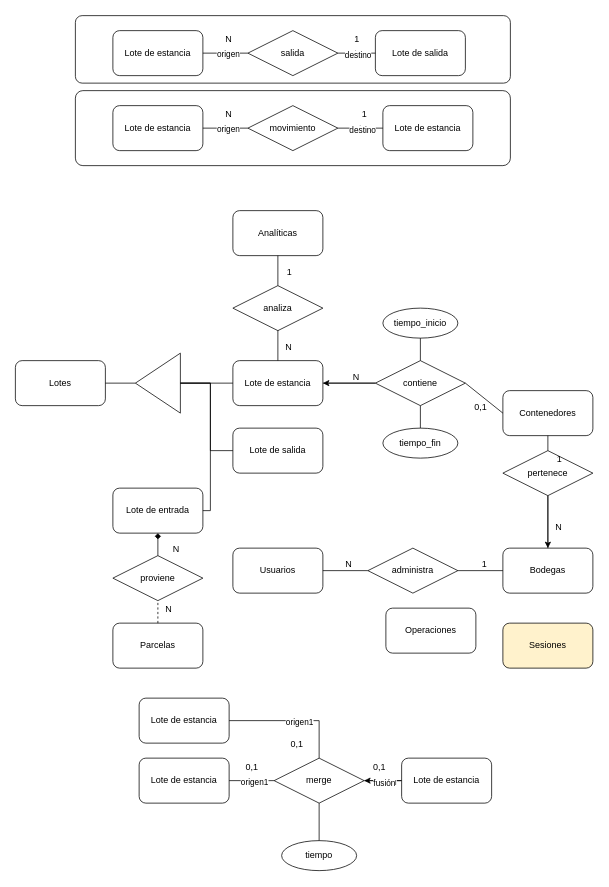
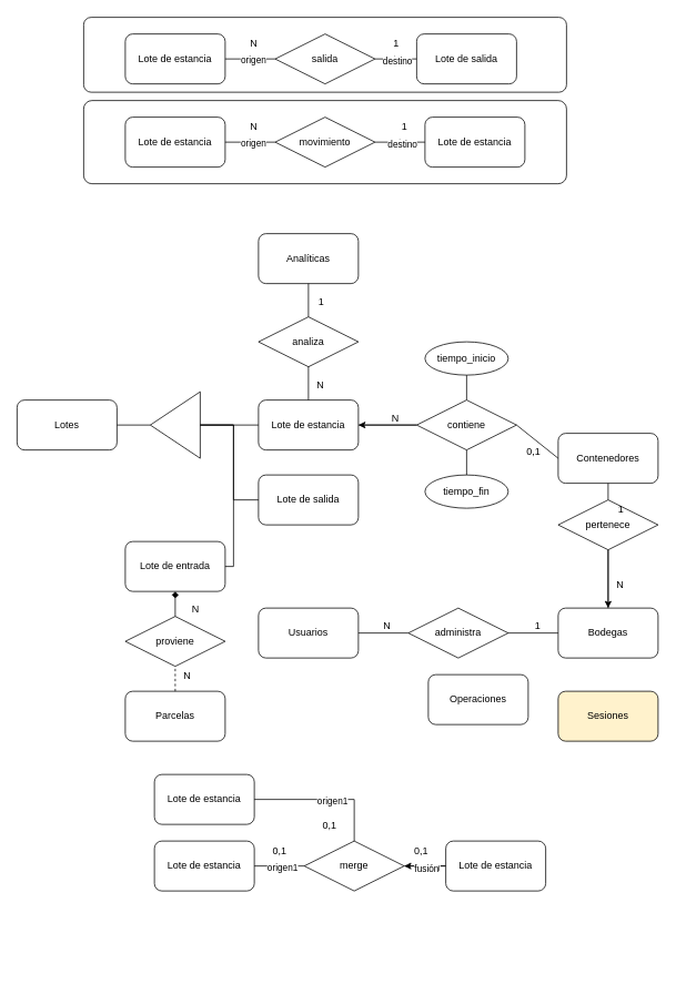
  <mxCell id="0" />
  <mxCell id="1" parent="0" />
  <mxCell id="2" value="" style="rounded=1;arcSize=10;whiteSpace=wrap;html=1;align=center;" vertex="1" parent="1"><mxGeometry x="100" y="120" width="580" height="100" as="geometry" /></mxCell>
  <mxCell id="3" value="" style="rounded=1;arcSize=10;whiteSpace=wrap;html=1;align=center;" vertex="1" parent="1"><mxGeometry x="100" y="20" width="580" height="90" as="geometry" /></mxCell>
  <mxCell id="4" value="Operaciones" style="rounded=1;whiteSpace=wrap;html=1;" vertex="1" parent="1"><mxGeometry x="514" y="810" width="120" height="60" as="geometry" /></mxCell>
  <mxCell id="5" value="Contenedores" style="rounded=1;whiteSpace=wrap;html=1;" vertex="1" parent="1"><mxGeometry x="670" y="520" width="120" height="60" as="geometry" /></mxCell>
  <mxCell id="6" value="Sesiones" style="rounded=1;whiteSpace=wrap;html=1;fillColor=#fff2cc;" vertex="1" parent="1"><mxGeometry x="670" y="830" width="120" height="60" as="geometry" /></mxCell>
  <mxCell id="7" value="Usuarios" style="rounded=1;whiteSpace=wrap;html=1;" vertex="1" parent="1"><mxGeometry x="310" y="730" width="120" height="60" as="geometry" /></mxCell>
  <mxCell id="8" value="Parcelas" style="rounded=1;whiteSpace=wrap;html=1;" vertex="1" parent="1"><mxGeometry x="150" y="830" width="120" height="60" as="geometry" /></mxCell>
  <mxCell id="9" value="Analíticas" style="rounded=1;whiteSpace=wrap;html=1;" vertex="1" parent="1"><mxGeometry x="310" y="280" width="120" height="60" as="geometry" /></mxCell>
  <mxCell id="10" value="Bodegas" style="rounded=1;whiteSpace=wrap;html=1;" vertex="1" parent="1"><mxGeometry x="670" y="730" width="120" height="60" as="geometry" /></mxCell>
  <mxCell id="11" value="administra" style="shape=rhombus;perimeter=rhombusPerimeter;whiteSpace=wrap;html=1;align=center;" vertex="1" parent="1"><mxGeometry x="490" y="730" width="120" height="60" as="geometry" /></mxCell>
  <mxCell id="12" value="" style="endArrow=none;html=1;rounded=0;exitX=1;exitY=0.5;exitDx=0;exitDy=0;entryX=0;entryY=0.5;entryDx=0;entryDy=0;" edge="1" parent="1" source="11" target="10"><mxGeometry relative="1" as="geometry"><mxPoint x="490" y="930" as="sourcePoint" /><mxPoint x="650" y="930" as="targetPoint" /></mxGeometry></mxCell>
  <mxCell id="13" value="1" style="resizable=0;html=1;whiteSpace=wrap;align=right;verticalAlign=bottom;" connectable="0" vertex="1" parent="12"><mxGeometry x="1" relative="1" as="geometry"><mxPoint x="-20" as="offset" /></mxGeometry></mxCell>
  <mxCell id="14" value="" style="endArrow=none;html=1;rounded=0;entryX=1;entryY=0.5;entryDx=0;entryDy=0;exitX=0;exitY=0.5;exitDx=0;exitDy=0;" edge="1" parent="1" source="11" target="7"><mxGeometry relative="1" as="geometry"><mxPoint x="490" y="930" as="sourcePoint" /><mxPoint x="650" y="930" as="targetPoint" /></mxGeometry></mxCell>
  <mxCell id="15" value="N" style="resizable=0;html=1;whiteSpace=wrap;align=right;verticalAlign=bottom;" connectable="0" vertex="1" parent="14"><mxGeometry x="1" relative="1" as="geometry"><mxPoint x="40" as="offset" /></mxGeometry></mxCell>
  <mxCell id="16" value="" style="edgeStyle=orthogonalEdgeStyle;rounded=0;orthogonalLoop=1;jettySize=auto;html=1;" edge="1" parent="1" source="17" target="10"><mxGeometry relative="1" as="geometry" /></mxCell>
  <mxCell id="17" value="pertenece" style="shape=rhombus;perimeter=rhombusPerimeter;whiteSpace=wrap;html=1;align=center;" vertex="1" parent="1"><mxGeometry x="670" y="600" width="120" height="60" as="geometry" /></mxCell>
  <mxCell id="18" value="" style="endArrow=none;html=1;rounded=0;exitX=0.5;exitY=0;exitDx=0;exitDy=0;entryX=0.5;entryY=1;entryDx=0;entryDy=0;" edge="1" parent="1" source="17" target="5"><mxGeometry relative="1" as="geometry"><mxPoint x="620" y="770" as="sourcePoint" /><mxPoint x="680" y="770" as="targetPoint" /></mxGeometry></mxCell>
  <mxCell id="19" value="1" style="resizable=0;html=1;whiteSpace=wrap;align=right;verticalAlign=bottom;" connectable="0" vertex="1" parent="18"><mxGeometry x="1" relative="1" as="geometry"><mxPoint x="20" y="40" as="offset" /></mxGeometry></mxCell>
  <mxCell id="20" value="" style="endArrow=none;html=1;rounded=0;entryX=0.5;entryY=0;entryDx=0;entryDy=0;exitX=0.5;exitY=1;exitDx=0;exitDy=0;" edge="1" parent="1" source="17" target="10"><mxGeometry relative="1" as="geometry"><mxPoint x="500" y="770" as="sourcePoint" /><mxPoint x="440" y="770" as="targetPoint" /></mxGeometry></mxCell>
  <mxCell id="21" value="N" style="resizable=0;html=1;whiteSpace=wrap;align=right;verticalAlign=bottom;" connectable="0" vertex="1" parent="20"><mxGeometry x="1" relative="1" as="geometry"><mxPoint x="20" y="-20" as="offset" /></mxGeometry></mxCell>
  <mxCell id="22" value="" style="edgeStyle=orthogonalEdgeStyle;rounded=0;orthogonalLoop=1;jettySize=auto;html=1;" edge="1" parent="1" source="23" target="30"><mxGeometry relative="1" as="geometry" /></mxCell>
  <mxCell id="23" value="contiene" style="shape=rhombus;perimeter=rhombusPerimeter;whiteSpace=wrap;html=1;align=center;" vertex="1" parent="1"><mxGeometry x="500" y="480" width="120" height="60" as="geometry" /></mxCell>
  <mxCell id="24" value="" style="endArrow=none;html=1;rounded=0;exitX=1;exitY=0.5;exitDx=0;exitDy=0;entryX=0;entryY=0.5;entryDx=0;entryDy=0;" edge="1" parent="1" source="23" target="5"><mxGeometry relative="1" as="geometry"><mxPoint x="604" y="570" as="sourcePoint" /><mxPoint x="664" y="570" as="targetPoint" /></mxGeometry></mxCell>
  <mxCell id="25" value="0,1" style="resizable=0;html=1;whiteSpace=wrap;align=right;verticalAlign=bottom;" connectable="0" vertex="1" parent="24"><mxGeometry x="1" relative="1" as="geometry"><mxPoint x="-20" as="offset" /></mxGeometry></mxCell>
  <mxCell id="26" value="" style="endArrow=none;html=1;rounded=0;exitX=1;exitY=0.5;exitDx=0;exitDy=0;entryX=0;entryY=0.5;entryDx=0;entryDy=0;" edge="1" parent="1" source="30" target="23"><mxGeometry relative="1" as="geometry"><mxPoint x="440" y="510" as="sourcePoint" /><mxPoint x="680" y="520" as="targetPoint" /></mxGeometry></mxCell>
  <mxCell id="27" value="N" style="resizable=0;html=1;whiteSpace=wrap;align=right;verticalAlign=bottom;" connectable="0" vertex="1" parent="26"><mxGeometry x="1" relative="1" as="geometry"><mxPoint x="-20" as="offset" /></mxGeometry></mxCell>
  <mxCell id="28" value="Lote de entrada" style="rounded=1;whiteSpace=wrap;html=1;" vertex="1" parent="1"><mxGeometry x="150" y="650" width="120" height="60" as="geometry" /></mxCell>
  <mxCell id="29" value="Lote de salida" style="rounded=1;whiteSpace=wrap;html=1;" vertex="1" parent="1"><mxGeometry x="310" y="570" width="120" height="60" as="geometry" /></mxCell>
  <mxCell id="30" value="Lote de estancia" style="rounded=1;whiteSpace=wrap;html=1;" vertex="1" parent="1"><mxGeometry x="310" y="480" width="120" height="60" as="geometry" /></mxCell>
  <mxCell id="31" value="" style="triangle;whiteSpace=wrap;html=1;rotation=-180;" vertex="1" parent="1"><mxGeometry x="180" y="470" width="60" height="80" as="geometry" /></mxCell>
  <mxCell id="32" value="" style="endArrow=none;html=1;rounded=0;exitX=0;exitY=0.5;exitDx=0;exitDy=0;entryX=0;entryY=0.5;entryDx=0;entryDy=0;" edge="1" parent="1" source="31" target="30"><mxGeometry relative="1" as="geometry"><mxPoint x="200" y="530" as="sourcePoint" /><mxPoint x="360" y="530" as="targetPoint" /></mxGeometry></mxCell>
  <mxCell id="33" value="" style="endArrow=none;html=1;rounded=0;entryX=0;entryY=0.5;entryDx=0;entryDy=0;" edge="1" parent="1" target="29"><mxGeometry relative="1" as="geometry"><mxPoint x="240" y="510" as="sourcePoint" /><mxPoint x="320" y="520" as="targetPoint" /><Array as="points"><mxPoint x="280" y="510" /><mxPoint x="280" y="600" /></Array></mxGeometry></mxCell>
  <mxCell id="34" value="" style="endArrow=none;html=1;rounded=0;entryX=1;entryY=0.5;entryDx=0;entryDy=0;exitX=0;exitY=0.5;exitDx=0;exitDy=0;" edge="1" parent="1" source="31" target="28"><mxGeometry relative="1" as="geometry"><mxPoint x="250" y="490" as="sourcePoint" /><mxPoint x="320" as="targetPoint" y="610" /><Array as="points"><mxPoint x="280" y="510" /><mxPoint x="280" y="680" /></Array></mxGeometry></mxCell>
  <mxCell id="35" value="Lotes" style="rounded=1;whiteSpace=wrap;html=1;" vertex="1" parent="1"><mxGeometry x="20" y="480" width="120" height="60" as="geometry" /></mxCell>
  <mxCell id="36" value="" style="endArrow=none;html=1;rounded=0;entryX=1;entryY=0.5;entryDx=0;entryDy=0;exitX=1;exitY=0.5;exitDx=0;exitDy=0;" edge="1" parent="1" source="35" target="31"><mxGeometry relative="1" as="geometry"><mxPoint x="250" y="520" as="sourcePoint" /><mxPoint x="320" y="420" as="targetPoint" /><Array as="points" /></mxGeometry></mxCell>
  <mxCell id="37" value="tiempo_inicio" style="ellipse;whiteSpace=wrap;html=1;align=center;" vertex="1" parent="1"><mxGeometry x="510" y="410" width="100" height="40" as="geometry" /></mxCell>
  <mxCell id="38" value="" style="endArrow=none;html=1;rounded=0;exitX=0.5;exitY=1;exitDx=0;exitDy=0;entryX=0.5;entryY=0;entryDx=0;entryDy=0;" edge="1" parent="1" source="37" target="23"><mxGeometry relative="1" as="geometry"><mxPoint x="250" y="520" as="sourcePoint" /><mxPoint x="320" y="520" as="targetPoint" /></mxGeometry></mxCell>
  <mxCell id="39" value="" style="endArrow=none;html=1;rounded=0;entryX=0.5;entryY=0;entryDx=0;entryDy=0;exitX=0.5;exitY=1;exitDx=0;exitDy=0;" edge="1" parent="1" source="41" target="30"><mxGeometry relative="1" as="geometry"><mxPoint x="740" y="670" as="sourcePoint" /><mxPoint x="740" y="740" as="targetPoint" /><Array as="points"><mxPoint x="370" y="430" /></Array></mxGeometry></mxCell>
  <mxCell id="40" value="N" style="resizable=0;html=1;whiteSpace=wrap;align=right;verticalAlign=bottom;" connectable="0" vertex="1" parent="39"><mxGeometry x="1" relative="1" as="geometry"><mxPoint x="20" y="-10" as="offset" /></mxGeometry></mxCell>
  <mxCell id="41" value="analiza" style="shape=rhombus;perimeter=rhombusPerimeter;whiteSpace=wrap;html=1;align=center;" vertex="1" parent="1"><mxGeometry x="310" y="380" width="120" height="60" as="geometry" /></mxCell>
  <mxCell id="42" value="" style="endArrow=none;html=1;rounded=0;exitX=0.5;exitY=0;exitDx=0;exitDy=0;entryX=0.5;entryY=1;entryDx=0;entryDy=0;" edge="1" parent="1" source="41" target="9"><mxGeometry relative="1" as="geometry"><mxPoint x="440" y="520" as="sourcePoint" /><mxPoint x="510" y="520" as="targetPoint" /></mxGeometry></mxCell>
  <mxCell id="43" value="1" style="resizable=0;html=1;whiteSpace=wrap;align=right;verticalAlign=bottom;" connectable="0" vertex="1" parent="42"><mxGeometry x="1" relative="1" as="geometry"><mxPoint x="20" y="30" as="offset" /></mxGeometry></mxCell>
  <mxCell id="44" value="proviene" style="shape=rhombus;perimeter=rhombusPerimeter;whiteSpace=wrap;html=1;align=center;" vertex="1" parent="1"><mxGeometry x="150" y="740" width="120" height="60" as="geometry" /></mxCell>
  <mxCell id="45" value="" style="endArrow=none;html=1;rounded=0;entryX=0.5;entryY=1;entryDx=0;entryDy=0;exitX=0.5;exitY=0;exitDx=0;exitDy=0;dashed=1;" edge="1" parent="1" source="8" target="44"><mxGeometry relative="1" as="geometry"><mxPoint x="500" y="770" as="sourcePoint" /><mxPoint x="440" y="770" as="targetPoint" /></mxGeometry></mxCell>
  <mxCell id="46" value="N" style="resizable=0;html=1;whiteSpace=wrap;align=right;verticalAlign=bottom;" connectable="0" vertex="1" parent="45"><mxGeometry x="1" relative="1" as="geometry"><mxPoint x="20" y="20" as="offset" /></mxGeometry></mxCell>
  <mxCell id="47" value="" style="endArrow=diamond;html=1;rounded=0;entryX=0.5;entryY=1;entryDx=0;entryDy=0;exitX=0.5;exitY=0;exitDx=0;exitDy=0;" edge="1" parent="1" source="44" target="28"><mxGeometry relative="1" as="geometry"><mxPoint x="510" y="780" as="sourcePoint" /><mxPoint x="450" y="780" as="targetPoint" /></mxGeometry></mxCell>
  <mxCell id="48" value="N" style="resizable=0;html=1;whiteSpace=wrap;align=right;verticalAlign=bottom;" connectable="0" vertex="1" parent="47"><mxGeometry x="1" relative="1" as="geometry"><mxPoint x="30" y="30" as="offset" /></mxGeometry></mxCell>
  <mxCell id="49" value="Lote de estancia" style="rounded=1;whiteSpace=wrap;html=1;" vertex="1" parent="1"><mxGeometry x="150" y="140" width="120" height="60" as="geometry" /></mxCell>
  <mxCell id="50" value="Lote de estancia" style="rounded=1;whiteSpace=wrap;html=1;" vertex="1" parent="1"><mxGeometry x="510" y="140" width="120" height="60" as="geometry" /></mxCell>
  <mxCell id="51" value="movimiento" style="shape=rhombus;perimeter=rhombusPerimeter;whiteSpace=wrap;html=1;align=center;" vertex="1" parent="1"><mxGeometry x="330" y="140" width="120" height="60" as="geometry" /></mxCell>
  <mxCell id="52" value="" style="endArrow=none;html=1;rounded=0;entryX=0;entryY=0.5;entryDx=0;entryDy=0;exitX=1;exitY=0.5;exitDx=0;exitDy=0;" edge="1" parent="1" source="49" target="51"><mxGeometry relative="1" as="geometry"><mxPoint x="280" y="180" as="sourcePoint" /><mxPoint x="300" y="169.49" as="targetPoint" /></mxGeometry></mxCell>
  <mxCell id="53" value="N" style="resizable=0;html=1;whiteSpace=wrap;align=right;verticalAlign=bottom;" connectable="0" vertex="1" parent="52"><mxGeometry x="1" relative="1" as="geometry"><mxPoint x="-20" y="-10" as="offset" /></mxGeometry></mxCell>
  <mxCell id="54" value="origen" style="edgeLabel;html=1;align=center;verticalAlign=middle;resizable=0;points=[];" vertex="1" connectable="0" parent="52"><mxGeometry x="0.097" y="-1" relative="1" as="geometry"><mxPoint as="offset" /></mxGeometry></mxCell>
  <mxCell id="55" value="" style="endArrow=none;html=1;rounded=0;entryX=0;entryY=0.5;entryDx=0;entryDy=0;exitX=1;exitY=0.5;exitDx=0;exitDy=0;" edge="1" parent="1" source="51" target="50"><mxGeometry relative="1" as="geometry"><mxPoint x="280" y="180" as="sourcePoint" /><mxPoint x="340" y="180" as="targetPoint" /></mxGeometry></mxCell>
  <mxCell id="56" value="1" style="resizable=0;html=1;whiteSpace=wrap;align=right;verticalAlign=bottom;" connectable="0" vertex="1" parent="55"><mxGeometry x="1" relative="1" as="geometry"><mxPoint x="-20" y="-10" as="offset" /></mxGeometry></mxCell>
  <mxCell id="57" value="origen" style="edgeLabel;html=1;align=center;verticalAlign=middle;resizable=0;points=[];" vertex="1" connectable="0" parent="55"><mxGeometry x="0.097" y="-1" relative="1" as="geometry"><mxPoint as="offset" /></mxGeometry></mxCell>
  <mxCell id="58" value="destino" style="edgeLabel;html=1;align=center;verticalAlign=middle;resizable=0;points=[];" vertex="1" connectable="0" parent="55"><mxGeometry x="0.056" y="-2" relative="1" as="geometry"><mxPoint as="offset" /></mxGeometry></mxCell>
  <mxCell id="59" value="salida" style="shape=rhombus;perimeter=rhombusPerimeter;whiteSpace=wrap;html=1;align=center;" vertex="1" parent="1"><mxGeometry x="330" y="40" width="120" height="60" as="geometry" /></mxCell>
  <mxCell id="60" value="Lote de estancia" style="rounded=1;whiteSpace=wrap;html=1;" vertex="1" parent="1"><mxGeometry x="150" y="40" width="120" height="60" as="geometry" /></mxCell>
  <mxCell id="61" value="Lote de salida" style="rounded=1;whiteSpace=wrap;html=1;" vertex="1" parent="1"><mxGeometry x="500" y="40" width="120" height="60" as="geometry" /></mxCell>
  <mxCell id="62" value="" style="endArrow=none;html=1;rounded=0;entryX=0;entryY=0.5;entryDx=0;entryDy=0;exitX=1;exitY=0.5;exitDx=0;exitDy=0;" edge="1" parent="1" source="59" target="61"><mxGeometry relative="1" as="geometry"><mxPoint x="460" y="180" as="sourcePoint" /><mxPoint x="520" y="180" as="targetPoint" /></mxGeometry></mxCell>
  <mxCell id="63" value="1" style="resizable=0;html=1;whiteSpace=wrap;align=right;verticalAlign=bottom;" connectable="0" vertex="1" parent="62"><mxGeometry x="1" relative="1" as="geometry"><mxPoint x="-20" y="-10" as="offset" /></mxGeometry></mxCell>
  <mxCell id="64" value="origen" style="edgeLabel;html=1;align=center;verticalAlign=middle;resizable=0;points=[];" vertex="1" connectable="0" parent="62"><mxGeometry x="0.097" y="-1" relative="1" as="geometry"><mxPoint as="offset" /></mxGeometry></mxCell>
  <mxCell id="65" value="destino" style="edgeLabel;html=1;align=center;verticalAlign=middle;resizable=0;points=[];" vertex="1" connectable="0" parent="62"><mxGeometry x="0.056" y="-2" relative="1" as="geometry"><mxPoint as="offset" /></mxGeometry></mxCell>
  <mxCell id="66" value="" style="endArrow=none;html=1;rounded=0;entryX=0;entryY=0.5;entryDx=0;entryDy=0;exitX=1;exitY=0.5;exitDx=0;exitDy=0;" edge="1" parent="1" source="60" target="59"><mxGeometry relative="1" as="geometry"><mxPoint x="280" y="180" as="sourcePoint" /><mxPoint x="340" y="180" as="targetPoint" /></mxGeometry></mxCell>
  <mxCell id="67" value="N" style="resizable=0;html=1;whiteSpace=wrap;align=right;verticalAlign=bottom;" connectable="0" vertex="1" parent="66"><mxGeometry x="1" relative="1" as="geometry"><mxPoint x="-20" y="-10" as="offset" /></mxGeometry></mxCell>
  <mxCell id="68" value="origen" style="edgeLabel;html=1;align=center;verticalAlign=middle;resizable=0;points=[];" vertex="1" connectable="0" parent="66"><mxGeometry x="0.097" y="-1" relative="1" as="geometry"><mxPoint as="offset" /></mxGeometry></mxCell>
  <mxCell id="69" value="tiempo_fin" style="ellipse;whiteSpace=wrap;html=1;align=center;" vertex="1" parent="1"><mxGeometry x="510" y="570" width="100" height="40" as="geometry" /></mxCell>
  <mxCell id="70" value="" style="endArrow=none;html=1;rounded=0;exitX=0.5;exitY=0;exitDx=0;exitDy=0;entryX=0.5;entryY=1;entryDx=0;entryDy=0;" edge="1" parent="1" source="69" target="23"><mxGeometry relative="1" as="geometry"><mxPoint x="570" y="460" as="sourcePoint" /><mxPoint x="570" y="490" as="targetPoint" /></mxGeometry></mxCell>
  <mxCell id="71" value="merge" style="shape=rhombus;perimeter=rhombusPerimeter;whiteSpace=wrap;html=1;align=center;" vertex="1" parent="1"><mxGeometry x="365" y="1010" width="120" height="60" as="geometry" /></mxCell>
  <mxCell id="72" value="Lote de estancia" style="rounded=1;whiteSpace=wrap;html=1;" vertex="1" parent="1"><mxGeometry x="185" y="1010" width="120" height="60" as="geometry" /></mxCell>
  <mxCell id="73" value="" style="edgeStyle=orthogonalEdgeStyle;rounded=0;orthogonalLoop=1;jettySize=auto;html=1;" edge="1" parent="1" source="74" target="71"><mxGeometry relative="1" as="geometry" /></mxCell>
  <mxCell id="74" value="Lote de estancia" style="rounded=1;whiteSpace=wrap;html=1;" vertex="1" parent="1"><mxGeometry x="535" y="1010" width="120" height="60" as="geometry" /></mxCell>
  <mxCell id="75" value="" style="endArrow=none;html=1;rounded=0;entryX=0;entryY=0.5;entryDx=0;entryDy=0;exitX=1;exitY=0.5;exitDx=0;exitDy=0;" edge="1" parent="1" source="71" target="74"><mxGeometry relative="1" as="geometry"><mxPoint x="495" y="1150" as="sourcePoint" /><mxPoint x="555" y="1150" as="targetPoint" /></mxGeometry></mxCell>
  <mxCell id="76" value="0,1" style="resizable=0;html=1;whiteSpace=wrap;align=right;verticalAlign=bottom;" connectable="0" vertex="1" parent="75"><mxGeometry x="1" relative="1" as="geometry"><mxPoint x="-20" y="-10" as="offset" /></mxGeometry></mxCell>
  <mxCell id="77" value="origen" style="edgeLabel;html=1;align=center;verticalAlign=middle;resizable=0;points=[];" vertex="1" connectable="0" parent="75"><mxGeometry x="0.097" y="-1" relative="1" as="geometry"><mxPoint as="offset" /></mxGeometry></mxCell>
  <mxCell id="78" value="fusión" style="edgeLabel;html=1;align=center;verticalAlign=middle;resizable=0;points=[];" vertex="1" connectable="0" parent="75"><mxGeometry x="0.056" y="-2" relative="1" as="geometry"><mxPoint as="offset" /></mxGeometry></mxCell>
  <mxCell id="79" value="" style="endArrow=none;html=1;rounded=0;entryX=0;entryY=0.5;entryDx=0;entryDy=0;exitX=1;exitY=0.5;exitDx=0;exitDy=0;" edge="1" parent="1" source="72" target="71"><mxGeometry relative="1" as="geometry"><mxPoint x="315" y="1150" as="sourcePoint" /><mxPoint x="375" y="1150" as="targetPoint" /></mxGeometry></mxCell>
  <mxCell id="80" value="0,1" style="resizable=0;html=1;whiteSpace=wrap;align=right;verticalAlign=bottom;" connectable="0" vertex="1" parent="79"><mxGeometry x="1" relative="1" as="geometry"><mxPoint x="-20" y="-10" as="offset" /></mxGeometry></mxCell>
  <mxCell id="81" value="origen1" style="edgeLabel;html=1;align=center;verticalAlign=middle;resizable=0;points=[];" vertex="1" connectable="0" parent="79"><mxGeometry x="0.097" y="-1" relative="1" as="geometry"><mxPoint as="offset" /></mxGeometry></mxCell>
  <mxCell id="82" value="Lote de estancia" style="rounded=1;whiteSpace=wrap;html=1;" vertex="1" parent="1"><mxGeometry x="185" y="930" width="120" height="60" as="geometry" /></mxCell>
  <mxCell id="83" value="" style="endArrow=none;html=1;rounded=0;entryX=0.5;entryY=0;entryDx=0;entryDy=0;exitX=1;exitY=0.5;exitDx=0;exitDy=0;" edge="1" parent="1" source="82" target="71"><mxGeometry relative="1" as="geometry"><mxPoint x="315" y="1050" as="sourcePoint" /><mxPoint x="375" y="1050" as="targetPoint" /><Array as="points"><mxPoint x="425" y="960" /></Array></mxGeometry></mxCell>
  <mxCell id="84" value="0,1" style="resizable=0;html=1;whiteSpace=wrap;align=right;verticalAlign=bottom;" connectable="0" vertex="1" parent="83"><mxGeometry x="1" relative="1" as="geometry"><mxPoint x="-20" y="-10" as="offset" /></mxGeometry></mxCell>
  <mxCell id="85" value="origen1" style="edgeLabel;html=1;align=center;verticalAlign=middle;resizable=0;points=[];" vertex="1" connectable="0" parent="83"><mxGeometry x="0.097" y="-1" relative="1" as="geometry"><mxPoint as="offset" /></mxGeometry></mxCell>
- <mxCell id="86" value="tiempo" style="ellipse;whiteSpace=wrap;html=1;align=center;" vertex="1" parent="1"><mxGeometry x="375" y="1120" width="100" height="40" as="geometry" /></mxCell>
- <mxCell id="87" value="" style="endArrow=none;html=1;rounded=0;entryX=0.5;entryY=0;entryDx=0;entryDy=0;exitX=0.5;exitY=1;exitDx=0;exitDy=0;" edge="1" parent="1" source="71" target="86"><mxGeometry relative="1" as="geometry"><mxPoint x="450" y="1100" as="sourcePoint" /><mxPoint x="390" y="1100" as="targetPoint" /></mxGeometry></mxCell>
